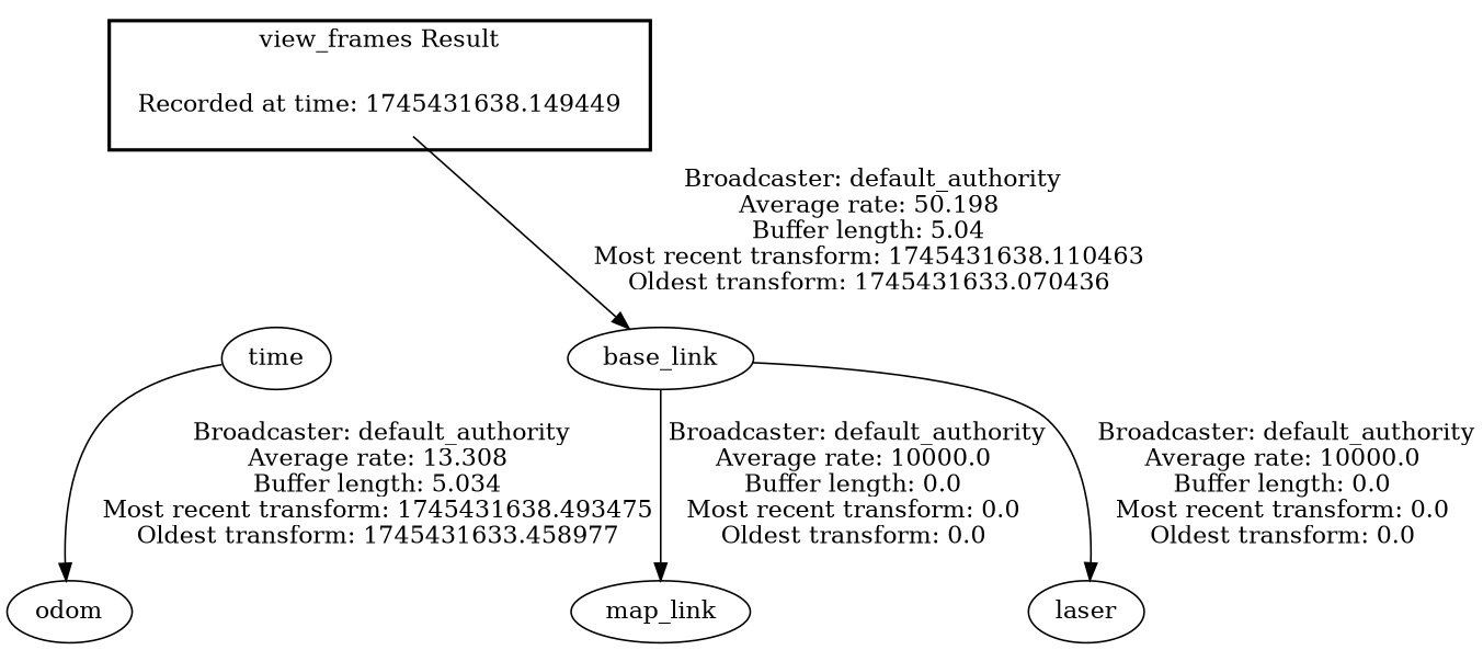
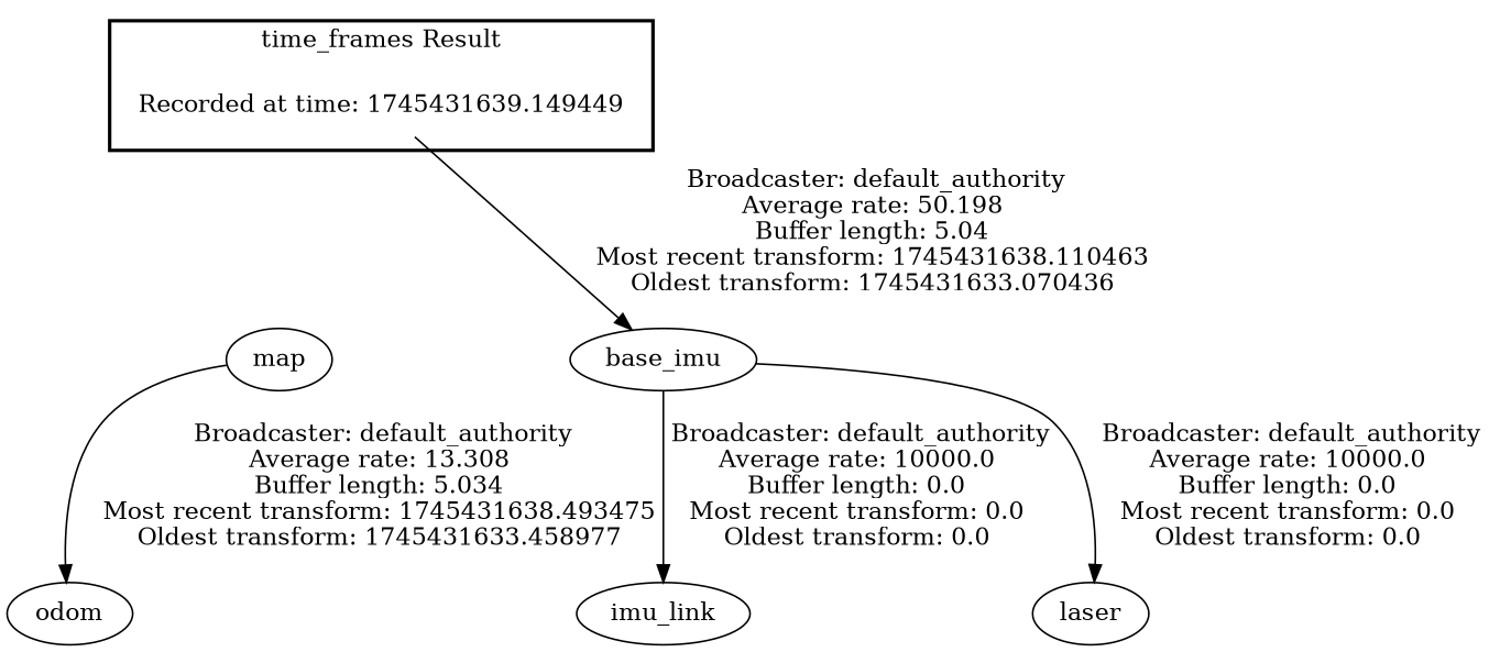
  digraph {
-   "Recorded at time: 1745431638.149449" [shape=plaintext]
-   map [label=time]
-   base_link
+   "Recorded at time: 1745431638.149449" [shape=plaintext label="Recorded at time: 1745431639.149449"]
+   map
+   base_link [label=base_imu]
    odom
-   imu_link [label=map_link]
+   imu_link
    laser
    subgraph cluster_1 {
      color=black
-     label="view_frames Result"
+     label="time_frames Result"
      style=bold
      "Recorded at time: 1745431638.149449"
    }
    "Recorded at time: 1745431638.149449" -> map [style=invis]
    "Recorded at time: 1745431638.149449" -> base_link [label=" Broadcaster: default_authority\nAverage rate: 50.198\nBuffer length: 5.04\nMost recent transform: 1745431638.110463\nOldest transform: 1745431633.070436\n"]
    map -> odom [label=" Broadcaster: default_authority\nAverage rate: 13.308\nBuffer length: 5.034\nMost recent transform: 1745431638.493475\nOldest transform: 1745431633.458977\n"]
    base_link -> imu_link [label=" Broadcaster: default_authority\nAverage rate: 10000.0\nBuffer length: 0.0\nMost recent transform: 0.0\nOldest transform: 0.0\n"]
    base_link -> laser [label=" Broadcaster: default_authority\nAverage rate: 10000.0\nBuffer length: 0.0\nMost recent transform: 0.0\nOldest transform: 0.0\n"]
  }
